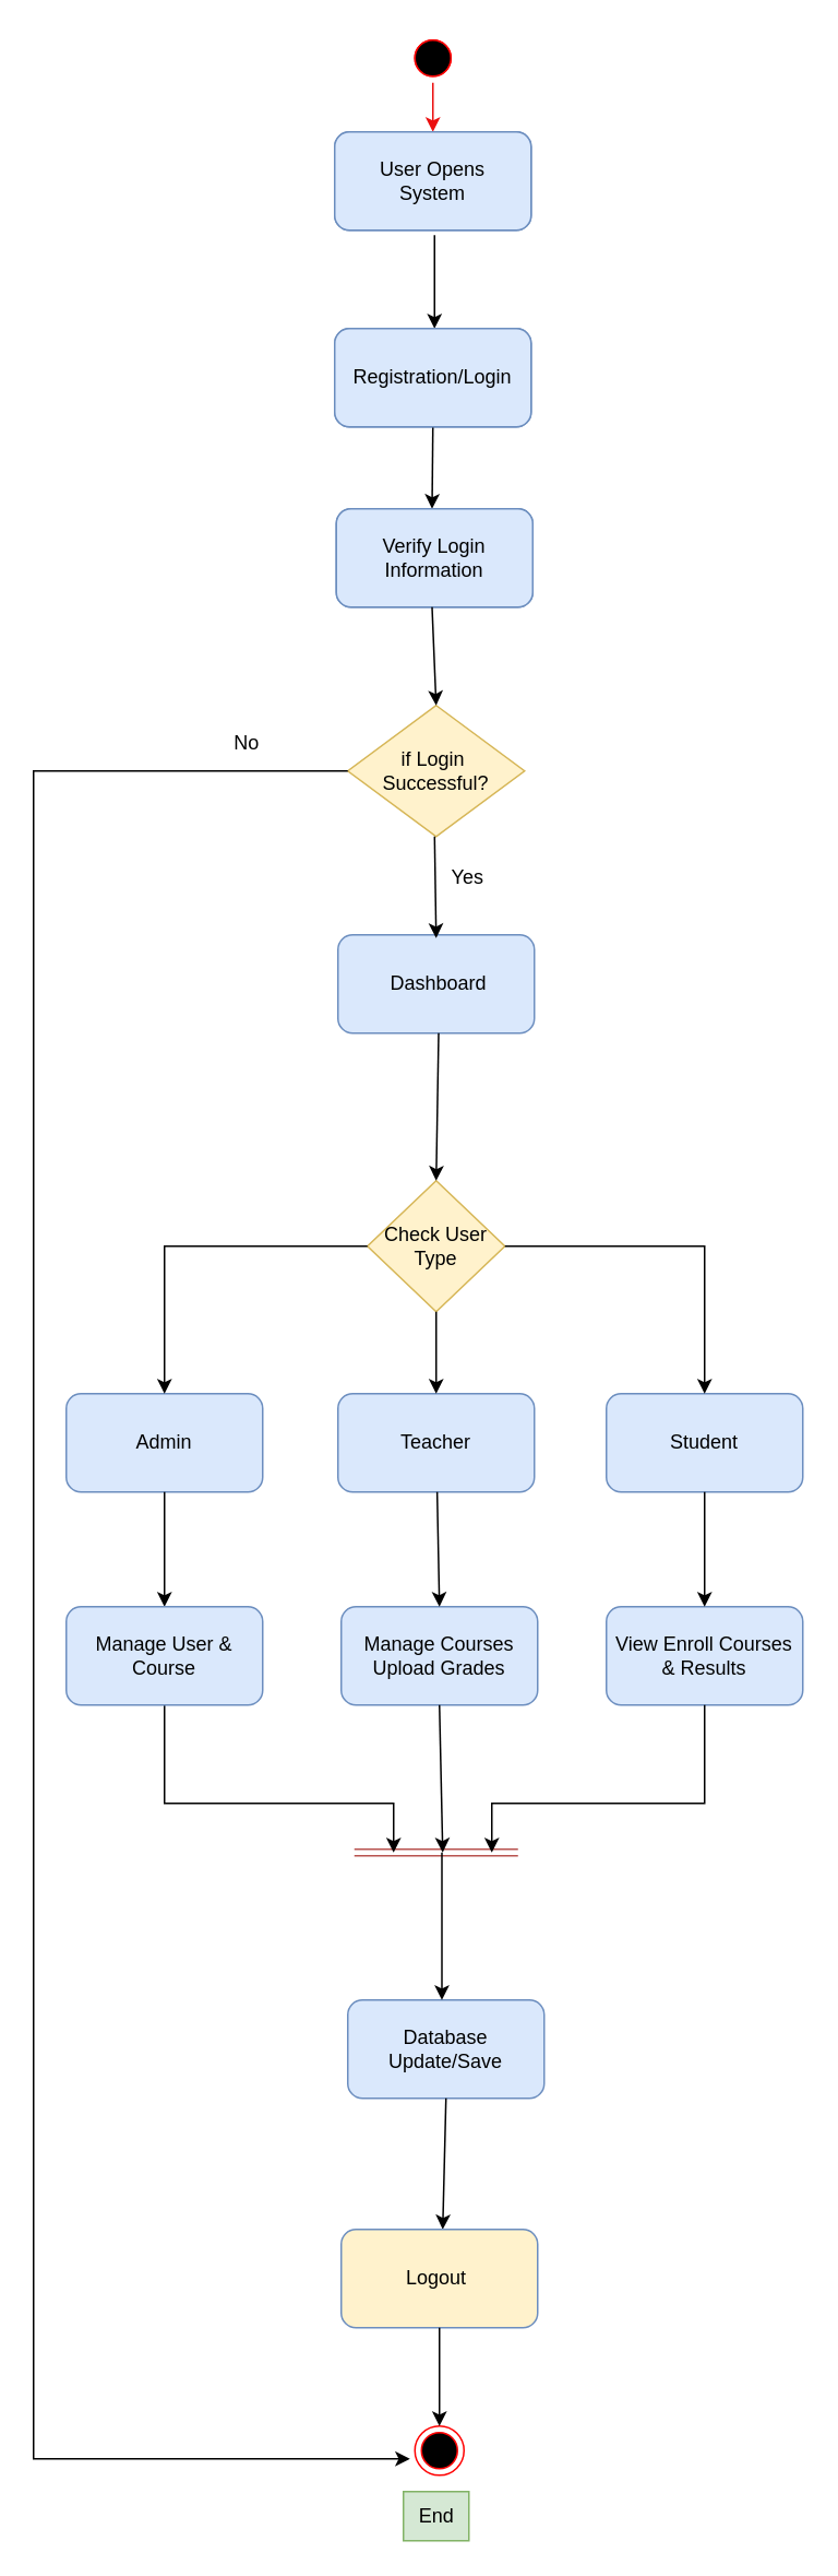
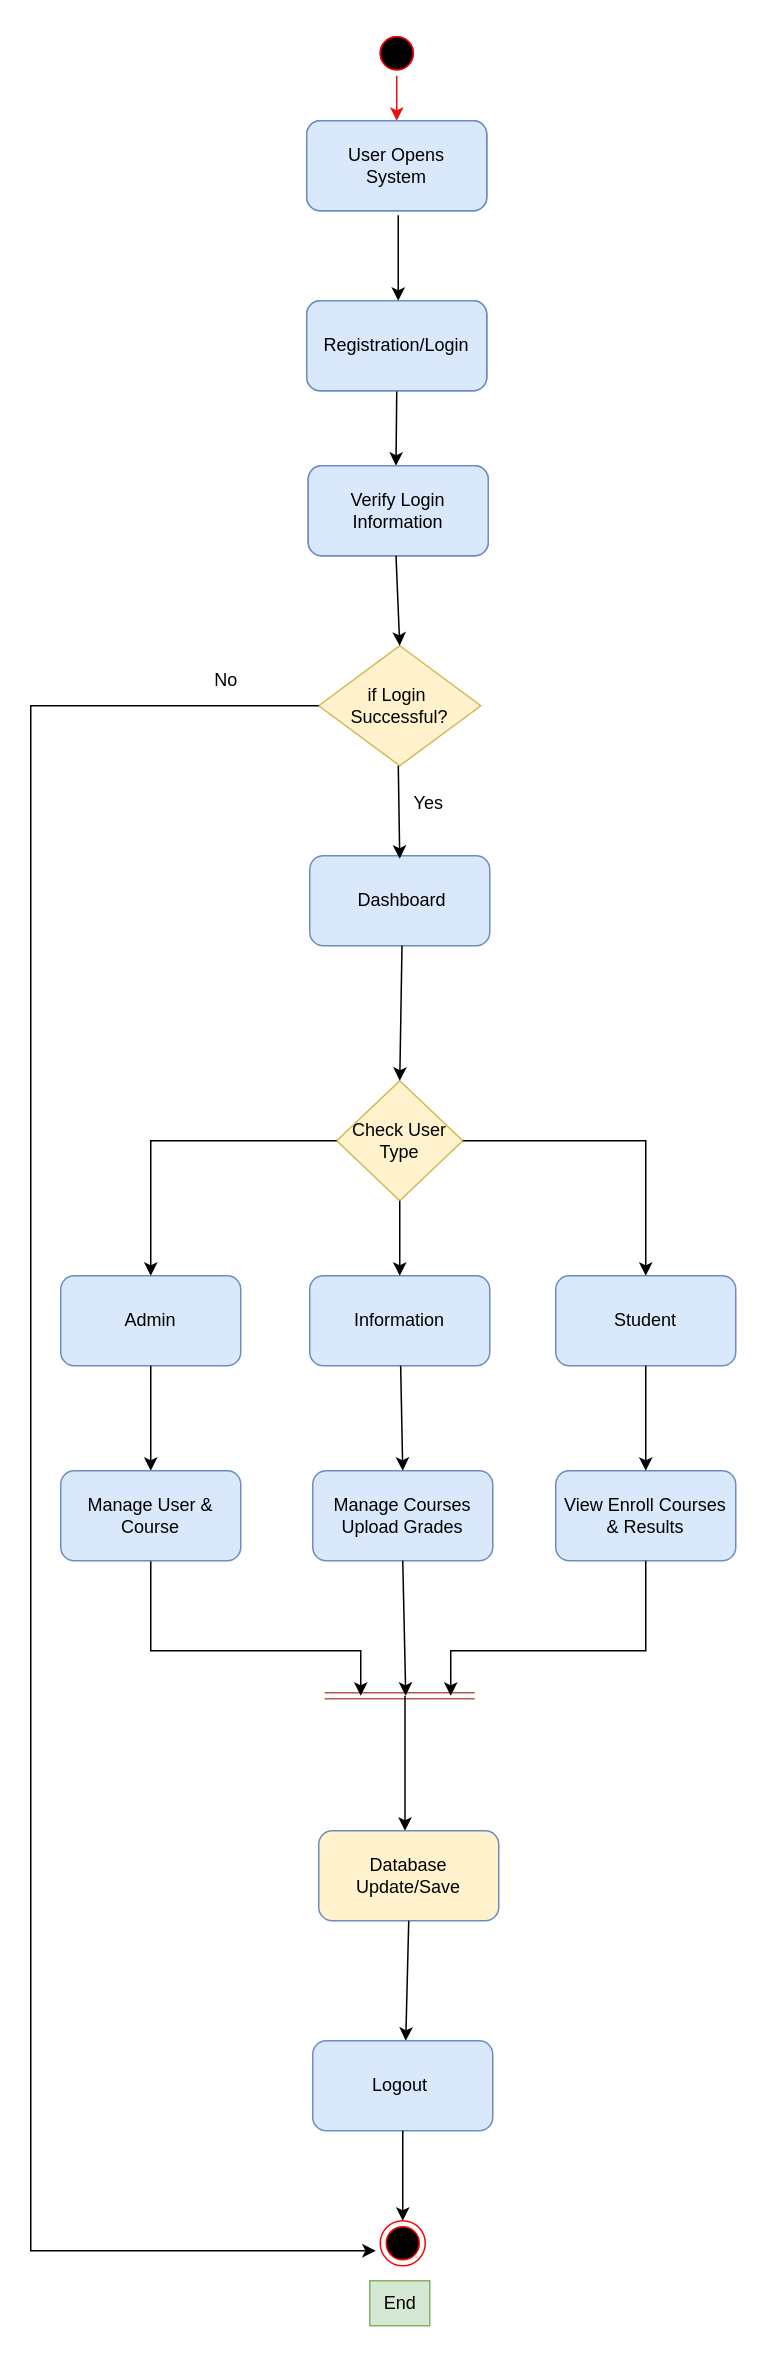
  <mxCell id="0" />
  <mxCell id="1" parent="0" />
  <mxCell id="2" value="" style="ellipse;html=1;shape=startState;fillColor=#000000;strokeColor=#ff0000;direction=south;" parent="1" vertex="1"><mxGeometry x="249" y="20" width="30" height="30" as="geometry" /></mxCell>
  <mxCell id="3" value="Check User Type" style="rhombus;whiteSpace=wrap;html=1;fillColor=#fff2cc;strokeColor=#d6b656;" parent="1" vertex="1"><mxGeometry x="224" y="720" width="84" height="80" as="geometry" /></mxCell>
  <mxCell id="4" value="Admin" style="rounded=1;whiteSpace=wrap;html=1;fillColor=#dae8fc;strokeColor=#6c8ebf;" parent="1" vertex="1"><mxGeometry x="40" y="850" width="120" height="60" as="geometry" /></mxCell>
- <mxCell id="5" value="Teacher" style="rounded=1;whiteSpace=wrap;html=1;fillColor=#dae8fc;strokeColor=#6c8ebf;" parent="1" vertex="1"><mxGeometry x="206" y="850" width="120" height="60" as="geometry" /></mxCell>
+ <mxCell id="5" value="Information" style="rounded=1;whiteSpace=wrap;html=1;fillColor=#dae8fc;strokeColor=#6c8ebf;" parent="1" vertex="1"><mxGeometry x="206" y="850" width="120" height="60" as="geometry" /></mxCell>
  <mxCell id="6" value="Student" style="rounded=1;whiteSpace=wrap;html=1;fillColor=#dae8fc;strokeColor=#6c8ebf;" parent="1" vertex="1"><mxGeometry x="370" y="850" width="120" height="60" as="geometry" /></mxCell>
  <mxCell id="7" value="" style="endArrow=classic;html=1;rounded=0;exitX=1;exitY=0.5;exitDx=0;exitDy=0;" parent="1" source="3" edge="1"><mxGeometry width="50" height="50" relative="1" as="geometry"><mxPoint x="550" y="972" as="sourcePoint" /><mxPoint x="430" y="850" as="targetPoint" /><Array as="points"><mxPoint x="430" y="760" /></Array></mxGeometry></mxCell>
  <mxCell id="8" value="" style="endArrow=classic;html=1;rounded=0;exitX=0;exitY=0.5;exitDx=0;exitDy=0;" parent="1" source="3" edge="1"><mxGeometry width="50" height="50" relative="1" as="geometry"><mxPoint x="210" y="852" as="sourcePoint" /><mxPoint x="100" y="850" as="targetPoint" /><Array as="points"><mxPoint x="100" y="760" /></Array></mxGeometry></mxCell>
  <mxCell id="9" value="" style="endArrow=classic;html=1;rounded=0;exitX=0.5;exitY=1;exitDx=0;exitDy=0;" parent="1" source="3" edge="1"><mxGeometry width="50" height="50" relative="1" as="geometry"><mxPoint x="550" y="972" as="sourcePoint" /><mxPoint x="266" y="850" as="targetPoint" /></mxGeometry></mxCell>
  <mxCell id="10" value="Manage Courses Upload Grades" style="rounded=1;whiteSpace=wrap;html=1;fillColor=#dae8fc;strokeColor=#6c8ebf;" parent="1" vertex="1"><mxGeometry x="208" y="980" width="120" height="60" as="geometry" /></mxCell>
  <mxCell id="11" value="View Enroll Courses &amp;amp; Results" style="rounded=1;whiteSpace=wrap;html=1;fillColor=#dae8fc;strokeColor=#6c8ebf;" parent="1" vertex="1"><mxGeometry x="370" y="980" width="120" height="60" as="geometry" /></mxCell>
  <mxCell id="12" value="" style="endArrow=classic;html=1;rounded=0;entryX=0.5;entryY=0;entryDx=0;entryDy=0;" parent="1" source="5" target="10" edge="1"><mxGeometry width="50" height="50" relative="1" as="geometry"><mxPoint x="270" y="1002" as="sourcePoint" /><mxPoint x="600" y="1122" as="targetPoint" /></mxGeometry></mxCell>
  <mxCell id="13" value="" style="endArrow=classic;html=1;rounded=0;exitX=0.5;exitY=1;exitDx=0;exitDy=0;entryX=0.5;entryY=0;entryDx=0;entryDy=0;" parent="1" source="6" target="11" edge="1"><mxGeometry width="50" height="50" relative="1" as="geometry"><mxPoint x="550" y="1172" as="sourcePoint" /><mxPoint x="600" y="1122" as="targetPoint" /></mxGeometry></mxCell>
  <mxCell id="14" value="" style="shape=link;html=1;rounded=0;fillColor=#f8cecc;strokeColor=#b85450;" parent="1" edge="1"><mxGeometry width="100" relative="1" as="geometry"><mxPoint x="216" y="1130" as="sourcePoint" /><mxPoint x="316" y="1130" as="targetPoint" /></mxGeometry></mxCell>
  <mxCell id="15" value="" style="endArrow=classic;html=1;rounded=0;exitX=0.5;exitY=1;exitDx=0;exitDy=0;" parent="1" source="43" edge="1"><mxGeometry width="50" height="50" relative="1" as="geometry"><mxPoint x="550" y="1272" as="sourcePoint" /><mxPoint x="240" y="1130" as="targetPoint" /><Array as="points"><mxPoint x="100" y="1100" /><mxPoint x="240" y="1100" /></Array></mxGeometry></mxCell>
  <mxCell id="16" value="" style="endArrow=classic;html=1;rounded=0;exitX=0.5;exitY=1;exitDx=0;exitDy=0;" parent="1" source="10" edge="1"><mxGeometry width="50" height="50" relative="1" as="geometry"><mxPoint x="550" y="1272" as="sourcePoint" /><mxPoint x="270" y="1130" as="targetPoint" /></mxGeometry></mxCell>
  <mxCell id="17" value="" style="endArrow=classic;html=1;rounded=0;exitX=0.5;exitY=1;exitDx=0;exitDy=0;" parent="1" source="11" edge="1"><mxGeometry width="50" height="50" relative="1" as="geometry"><mxPoint x="550" y="1272" as="sourcePoint" /><mxPoint x="300" y="1130" as="targetPoint" /><Array as="points"><mxPoint x="430" y="1100" /><mxPoint x="300" y="1100" /></Array></mxGeometry></mxCell>
- <mxCell id="18" value="Database Update/Save" style="rounded=1;whiteSpace=wrap;html=1;fillColor=#dae8fc;strokeColor=#6c8ebf;" parent="1" vertex="1"><mxGeometry x="212" y="1220" width="120" height="60" as="geometry" /></mxCell>
+ <mxCell id="18" value="Database Update/Save" style="rounded=1;whiteSpace=wrap;html=1;fillColor=#fff2cc;strokeColor=#6c8ebf;" parent="1" vertex="1"><mxGeometry x="212" y="1220" width="120" height="60" as="geometry" /></mxCell>
  <mxCell id="19" value="" style="endArrow=classic;html=1;rounded=0;entryX=0.5;entryY=0;entryDx=0;entryDy=0;" parent="1" edge="1"><mxGeometry width="50" height="50" relative="1" as="geometry"><mxPoint x="269.5" y="1130" as="sourcePoint" /><mxPoint x="269.5" y="1220" as="targetPoint" /></mxGeometry></mxCell>
  <mxCell id="20" value="" style="endArrow=classic;html=1;rounded=0;exitX=0.5;exitY=1;exitDx=0;exitDy=0;" parent="1" source="18" edge="1"><mxGeometry width="50" height="50" relative="1" as="geometry"><mxPoint x="550" y="1372" as="sourcePoint" /><mxPoint x="270" y="1360" as="targetPoint" /></mxGeometry></mxCell>
- <mxCell id="21" value="Logout&amp;nbsp;" style="rounded=1;whiteSpace=wrap;html=1;fillColor=#fff2cc;strokeColor=#6c8ebf;" parent="1" vertex="1"><mxGeometry x="208" y="1360" width="120" height="60" as="geometry" /></mxCell>
+ <mxCell id="21" value="Logout&amp;nbsp;" style="rounded=1;whiteSpace=wrap;html=1;fillColor=#dae8fc;strokeColor=#6c8ebf;" parent="1" vertex="1"><mxGeometry x="208" y="1360" width="120" height="60" as="geometry" /></mxCell>
  <mxCell id="22" value="" style="ellipse;html=1;shape=endState;fillColor=#000000;strokeColor=#ff0000;" parent="1" vertex="1"><mxGeometry x="253" y="1480" width="30" height="30" as="geometry" /></mxCell>
  <mxCell id="23" value="" style="endArrow=classic;html=1;rounded=0;exitX=0.5;exitY=1;exitDx=0;exitDy=0;" parent="1" source="21" edge="1"><mxGeometry width="50" height="50" relative="1" as="geometry"><mxPoint x="550" y="1572" as="sourcePoint" /><mxPoint x="268" y="1480" as="targetPoint" /></mxGeometry></mxCell>
  <mxCell id="24" value="End" style="text;html=1;align=center;verticalAlign=middle;resizable=0;points=[];autosize=1;strokeColor=#82b366;fillColor=#d5e8d4;" parent="1" vertex="1"><mxGeometry x="246" y="1520" width="40" height="30" as="geometry" /></mxCell>
  <mxCell id="25" value="" style="endArrow=classic;html=1;rounded=0;exitX=1;exitY=0.5;exitDx=0;exitDy=0;strokeColor=light-dark(#eb0f0f, #ededed);" edge="1" parent="1" source="2"><mxGeometry width="50" height="50" relative="1" as="geometry"><mxPoint x="260" y="390" as="sourcePoint" /><mxPoint x="264" y="80" as="targetPoint" /></mxGeometry></mxCell>
  <mxCell id="26" value="User Opens&lt;div&gt;System&lt;/div&gt;" style="rounded=1;whiteSpace=wrap;html=1;fillColor=#dae8fc;strokeColor=#6c8ebf;" vertex="1" parent="1"><mxGeometry x="204" y="80" width="120" height="60" as="geometry" /></mxCell>
  <mxCell id="27" value="Registration/Login" style="rounded=1;whiteSpace=wrap;html=1;fillColor=#dae8fc;strokeColor=#6c8ebf;" vertex="1" parent="1"><mxGeometry x="204" y="200" width="120" height="60" as="geometry" /></mxCell>
  <mxCell id="28" value="Verify Login Information" style="rounded=1;whiteSpace=wrap;html=1;fillColor=#dae8fc;strokeColor=#6c8ebf;" vertex="1" parent="1"><mxGeometry x="205" y="310" width="120" height="60" as="geometry" /></mxCell>
  <mxCell id="29" value="if Login&amp;nbsp;&lt;div&gt;Successful?&lt;/div&gt;" style="rhombus;whiteSpace=wrap;html=1;fillColor=#fff2cc;strokeColor=#d6b656;" vertex="1" parent="1"><mxGeometry x="212" y="430" width="108" height="80" as="geometry" /></mxCell>
  <mxCell id="30" value="&amp;nbsp;Dashboard" style="rounded=1;whiteSpace=wrap;html=1;fillColor=#dae8fc;strokeColor=#6c8ebf;" vertex="1" parent="1"><mxGeometry x="206" y="570" width="120" height="60" as="geometry" /></mxCell>
  <mxCell id="31" value="" style="endArrow=classic;html=1;rounded=0;entryX=0.5;entryY=0.033;entryDx=0;entryDy=0;entryPerimeter=0;exitX=0.491;exitY=1;exitDx=0;exitDy=0;exitPerimeter=0;" edge="1" parent="1" source="29" target="30"><mxGeometry width="50" height="50" relative="1" as="geometry"><mxPoint x="275.5" y="510" as="sourcePoint" /><mxPoint x="275.5" y="567" as="targetPoint" /></mxGeometry></mxCell>
  <mxCell id="32" value="" style="endArrow=classic;html=1;rounded=0;entryX=0.5;entryY=0;entryDx=0;entryDy=0;" edge="1" parent="1"><mxGeometry width="50" height="50" relative="1" as="geometry"><mxPoint x="265" y="143" as="sourcePoint" /><mxPoint x="265" y="200" as="targetPoint" /></mxGeometry></mxCell>
  <mxCell id="33" value="" style="endArrow=classic;html=1;rounded=0;entryX=0.5;entryY=0;entryDx=0;entryDy=0;exitX=0.5;exitY=1;exitDx=0;exitDy=0;" edge="1" parent="1" source="27"><mxGeometry width="50" height="50" relative="1" as="geometry"><mxPoint x="263.5" y="253" as="sourcePoint" /><mxPoint x="263.5" y="310" as="targetPoint" /></mxGeometry></mxCell>
  <mxCell id="34" value="" style="ellipse;html=1;shape=startState;fillColor=#000000;strokeColor=#ff0000;direction=south;" vertex="1" parent="1"><mxGeometry x="249" y="20" width="30" height="30" as="geometry" /></mxCell>
  <mxCell id="35" value="User Opens&lt;div&gt;System&lt;/div&gt;" style="rounded=1;whiteSpace=wrap;html=1;fillColor=#dae8fc;strokeColor=#6c8ebf;" vertex="1" parent="1"><mxGeometry x="204" y="80" width="120" height="60" as="geometry" /></mxCell>
  <mxCell id="36" value="Registration/Login" style="rounded=1;whiteSpace=wrap;html=1;fillColor=#dae8fc;strokeColor=#6c8ebf;" vertex="1" parent="1"><mxGeometry x="204" y="200" width="120" height="60" as="geometry" /></mxCell>
  <mxCell id="37" value="Verify Login Information" style="rounded=1;whiteSpace=wrap;html=1;fillColor=#dae8fc;strokeColor=#6c8ebf;" vertex="1" parent="1"><mxGeometry x="205" y="310" width="120" height="60" as="geometry" /></mxCell>
  <mxCell id="38" value="" style="endArrow=classic;html=1;rounded=0;entryX=0.5;entryY=0;entryDx=0;entryDy=0;" edge="1" parent="1" target="29"><mxGeometry width="50" height="50" relative="1" as="geometry"><mxPoint x="263.5" y="370" as="sourcePoint" /><mxPoint x="263.5" y="427" as="targetPoint" /></mxGeometry></mxCell>
  <mxCell id="39" value="Yes" style="text;html=1;align=center;verticalAlign=middle;resizable=0;points=[];autosize=1;strokeColor=none;fillColor=none;" vertex="1" parent="1"><mxGeometry x="265" y="520" width="40" height="30" as="geometry" /></mxCell>
  <mxCell id="40" value="" style="endArrow=classic;html=1;rounded=0;exitX=0;exitY=0.5;exitDx=0;exitDy=0;" edge="1" parent="1" source="29"><mxGeometry width="50" height="50" relative="1" as="geometry"><mxPoint x="212" y="480" as="sourcePoint" /><mxPoint x="250" y="1500" as="targetPoint" /><Array as="points"><mxPoint x="20" y="470" /><mxPoint x="20" y="1500" /></Array></mxGeometry></mxCell>
  <mxCell id="41" value="No" style="text;html=1;align=center;verticalAlign=middle;resizable=0;points=[];autosize=1;strokeColor=none;fillColor=none;" vertex="1" parent="1"><mxGeometry x="130" y="438" width="40" height="30" as="geometry" /></mxCell>
  <mxCell id="42" value="" style="endArrow=classic;html=1;rounded=0;exitX=0.5;exitY=1;exitDx=0;exitDy=0;" edge="1" parent="1" source="4" target="43"><mxGeometry width="50" height="50" relative="1" as="geometry"><mxPoint x="100" y="910" as="sourcePoint" /><mxPoint x="100" y="1132" as="targetPoint" /></mxGeometry></mxCell>
  <mxCell id="43" value="Manage User &amp;amp; Course" style="rounded=1;whiteSpace=wrap;html=1;fillColor=#dae8fc;strokeColor=#6c8ebf;" parent="1" vertex="1"><mxGeometry x="40" y="980" width="120" height="60" as="geometry" /></mxCell>
  <mxCell id="44" value="" style="endArrow=classic;html=1;rounded=0;exitX=0.5;exitY=1;exitDx=0;exitDy=0;entryX=0.5;entryY=0;entryDx=0;entryDy=0;" edge="1" parent="1" target="3"><mxGeometry width="50" height="50" relative="1" as="geometry"><mxPoint x="267.5" y="630" as="sourcePoint" /><mxPoint x="267.5" y="680" as="targetPoint" /></mxGeometry></mxCell>
